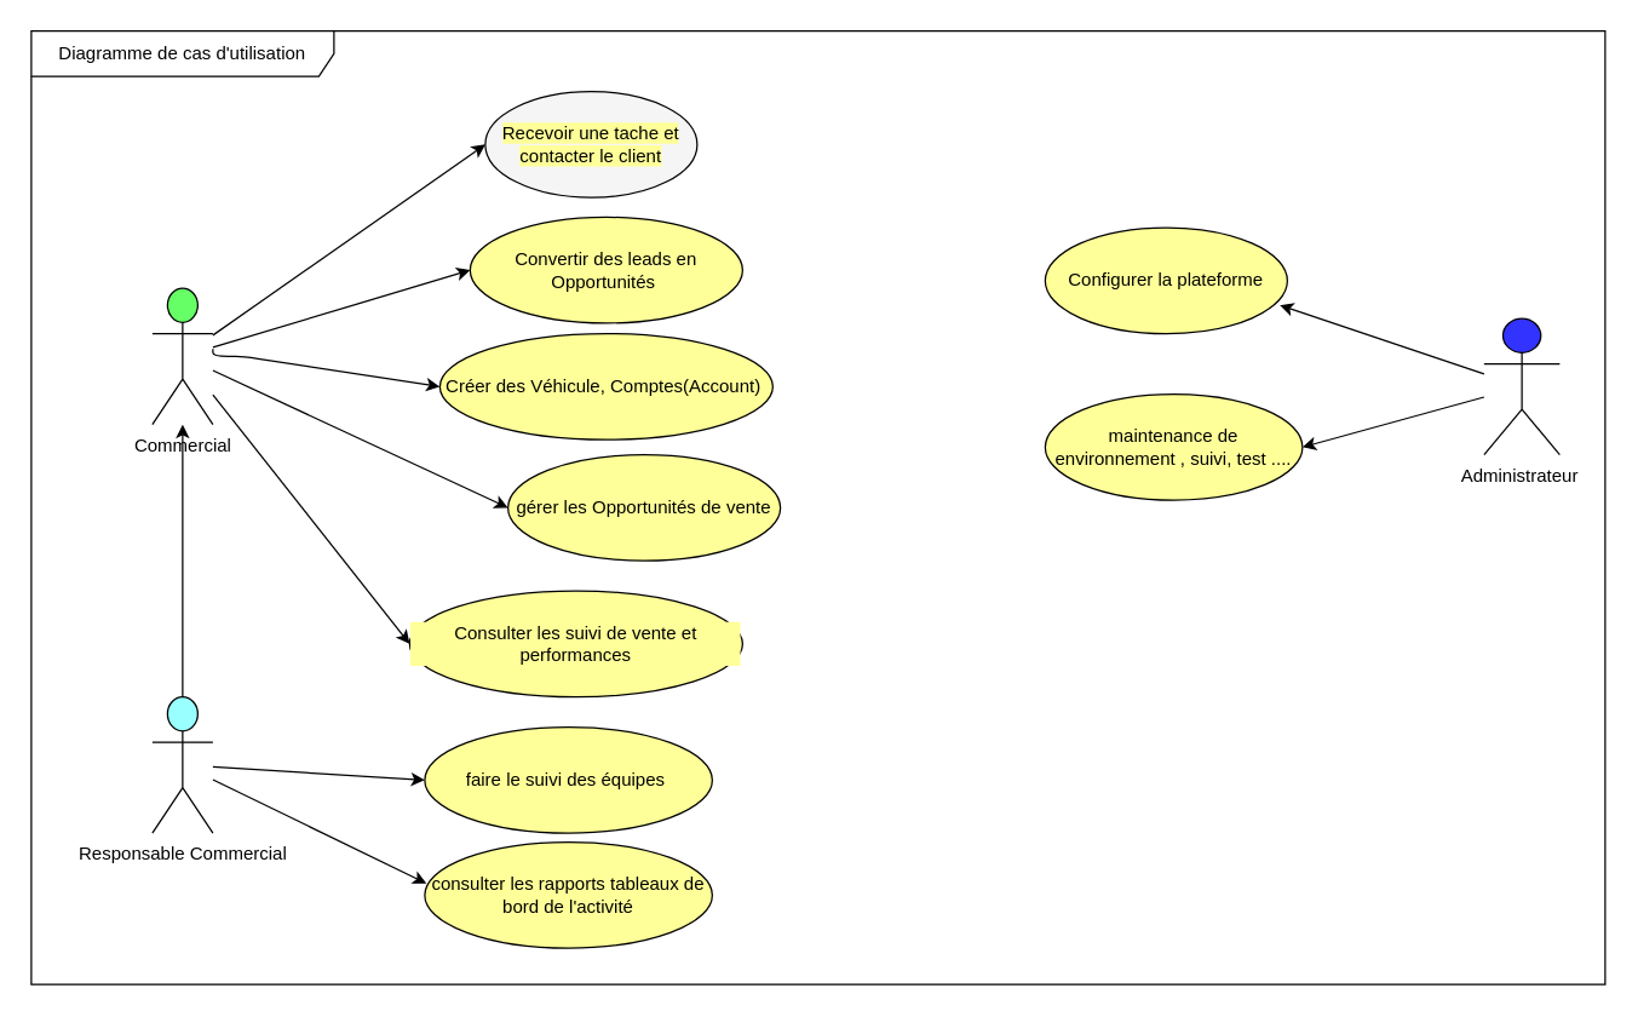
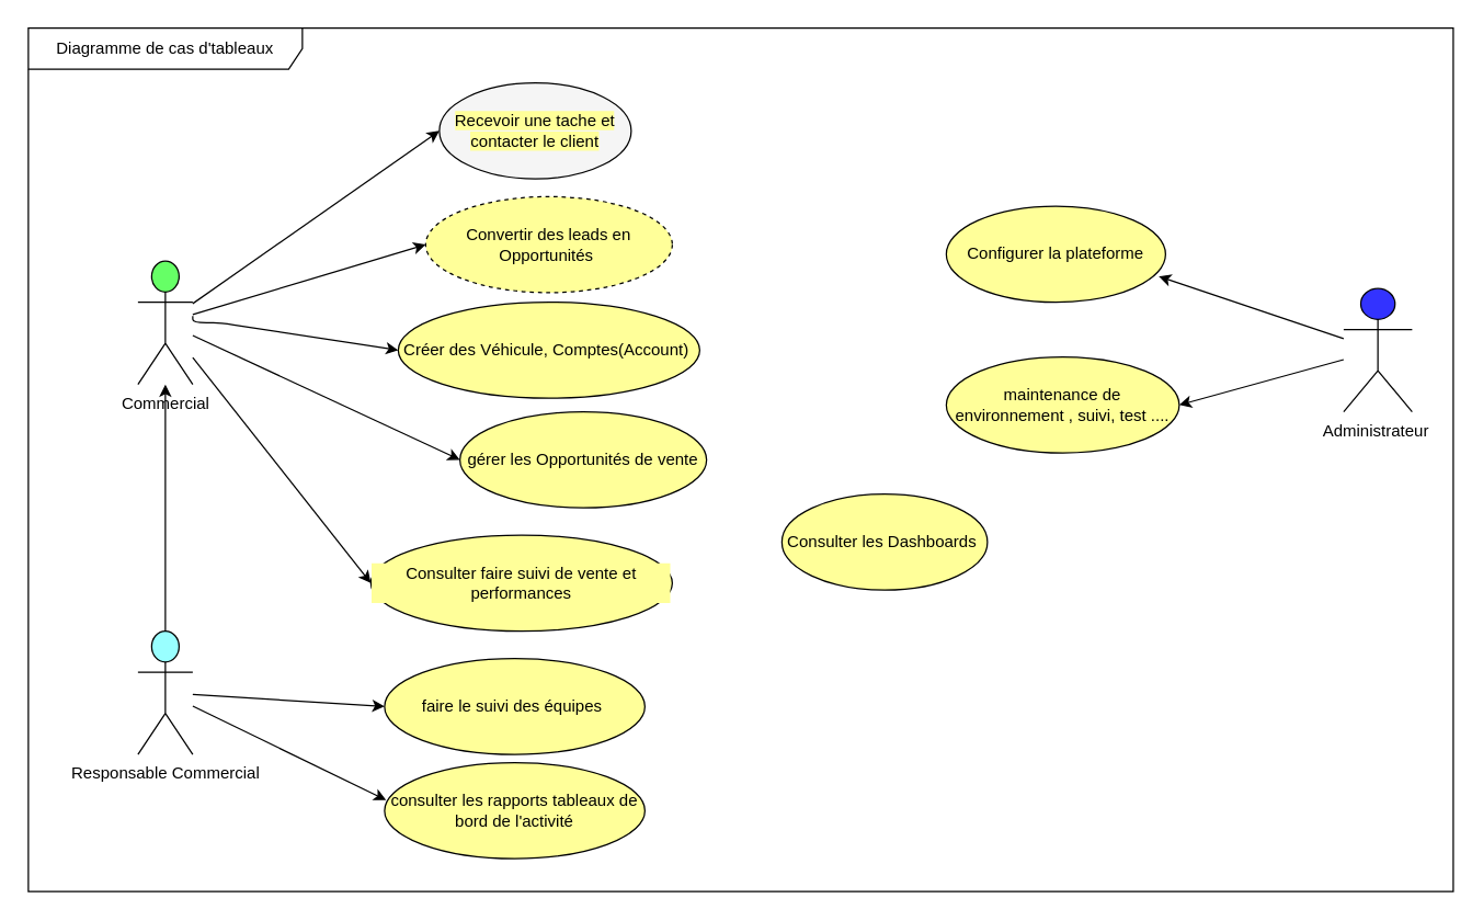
  <mxCell id="0" />
  <mxCell id="1" parent="0" />
  <mxCell id="2" value="" style="edgeStyle=orthogonalEdgeStyle;rounded=0;orthogonalLoop=1;jettySize=auto;html=1;" edge="1" parent="1" source="3" target="4"><mxGeometry relative="1" as="geometry" /></mxCell>
  <mxCell id="3" value="Responsable Commercial" style="shape=umlActor;verticalLabelPosition=bottom;verticalAlign=top;html=1;fillColor=#99FFFF;" vertex="1" parent="1"><mxGeometry x="100" y="460" width="40" height="90" as="geometry" /></mxCell>
  <mxCell id="4" value="Commercial" style="shape=umlActor;verticalLabelPosition=bottom;verticalAlign=top;html=1;fillColor=#66FF66;" vertex="1" parent="1"><mxGeometry x="100" y="190" width="40" height="90" as="geometry" /></mxCell>
  <mxCell id="5" value="Administrateur&amp;nbsp;" style="shape=umlActor;verticalLabelPosition=bottom;verticalAlign=top;html=1;outlineConnect=0;fillColor=#3333FF;" vertex="1" parent="1"><mxGeometry x="980" y="210" width="50" height="90" as="geometry" /></mxCell>
  <mxCell id="6" value="Créer des Véhicule, Comptes(Account)&amp;nbsp;" style="ellipse;whiteSpace=wrap;html=1;labelBackgroundColor=#FFFF99;fillColor=#FFFF99;" vertex="1" parent="1"><mxGeometry x="290" y="220" width="220" height="70" as="geometry" /></mxCell>
  <mxCell id="7" value="faire le suivi des équipes&amp;nbsp;" style="ellipse;whiteSpace=wrap;html=1;fillColor=#FFFF99;" vertex="1" parent="1"><mxGeometry x="280" y="480" width="190" height="70" as="geometry" /></mxCell>
  <mxCell id="8" value="maintenance de environnement , suivi, test ...." style="ellipse;whiteSpace=wrap;html=1;fillColor=#FFFF99;" vertex="1" parent="1"><mxGeometry x="690" y="260" width="170" height="70" as="geometry" /></mxCell>
  <mxCell id="9" value="Configurer la plateforme" style="ellipse;whiteSpace=wrap;html=1;labelBackgroundColor=#FFFF99;fillColor=#FFFF99;" vertex="1" parent="1"><mxGeometry x="690" y="150" width="160" height="70" as="geometry" /></mxCell>
- <mxCell id="10" value="Diagramme de cas d'utilisation" style="shape=umlFrame;whiteSpace=wrap;html=1;width=200;height=30;" vertex="1" parent="1"><mxGeometry x="20" y="20" width="1040" height="630" as="geometry" /></mxCell>
+ <mxCell id="10" value="Diagramme de cas d'tableaux" style="shape=umlFrame;whiteSpace=wrap;html=1;width=200;height=30;" vertex="1" parent="1"><mxGeometry x="20" y="20" width="1040" height="630" as="geometry" /></mxCell>
  <mxCell id="11" value="gérer&amp;nbsp;&lt;span style=&quot;background-color: rgb(255 , 255 , 153)&quot;&gt;les&amp;nbsp;&lt;/span&gt;Opportunités de vente" style="ellipse;whiteSpace=wrap;html=1;fillColor=#FFFF99;" vertex="1" parent="1"><mxGeometry x="335" y="300" width="180" height="70" as="geometry" /></mxCell>
  <mxCell id="12" value="&lt;span style=&quot;background-color: rgb(255 , 255 , 153)&quot;&gt;Recevoir une tache et contacter le client&lt;/span&gt;" style="ellipse;whiteSpace=wrap;html=1;fillColor=#f5f5f5;" vertex="1" parent="1"><mxGeometry x="320" y="60" width="140" height="70" as="geometry" /></mxCell>
- <mxCell id="13" value="Consulter les suivi de vente et performances" style="ellipse;whiteSpace=wrap;html=1;labelBackgroundColor=#FFFF99;fillColor=#FFFF99;" vertex="1" parent="1"><mxGeometry x="270" y="390" width="220" height="70" as="geometry" /></mxCell>
+ <mxCell id="13" value="Consulter faire suivi de vente et performances" style="ellipse;whiteSpace=wrap;html=1;labelBackgroundColor=#FFFF99;fillColor=#FFFF99;" vertex="1" parent="1"><mxGeometry x="270" y="390" width="220" height="70" as="geometry" /></mxCell>
+ <mxCell id="14" value="Consulter les Dashboards&amp;nbsp;" style="ellipse;whiteSpace=wrap;html=1;fillColor=#FFFF99;labelBackgroundColor=#FFFF99;" vertex="1" parent="1"><mxGeometry x="570" y="360" width="150" height="70" as="geometry" /></mxCell>
  <mxCell id="15" value="" style="endArrow=classic;html=1;entryX=0;entryY=0.5;entryDx=0;entryDy=0;" edge="1" parent="1" source="4" target="12"><mxGeometry width="50" height="50" relative="1" as="geometry"><mxPoint x="200" y="220" as="sourcePoint" /><mxPoint x="250" y="170" as="targetPoint" /></mxGeometry></mxCell>
  <mxCell id="16" value="" style="endArrow=classic;html=1;entryX=0;entryY=0.5;entryDx=0;entryDy=0;" edge="1" parent="1" target="6"><mxGeometry width="50" height="50" relative="1" as="geometry"><mxPoint x="140" y="230" as="sourcePoint" /><mxPoint x="230" y="250" as="targetPoint" /><Array as="points"><mxPoint x="140" y="235" /><mxPoint x="160" y="235" /></Array></mxGeometry></mxCell>
  <mxCell id="17" value="" style="endArrow=classic;html=1;entryX=0;entryY=0.5;entryDx=0;entryDy=0;" edge="1" parent="1" source="4" target="11"><mxGeometry width="50" height="50" relative="1" as="geometry"><mxPoint x="190" y="340" as="sourcePoint" /><mxPoint x="240" y="290" as="targetPoint" /></mxGeometry></mxCell>
  <mxCell id="18" value="" style="endArrow=classic;html=1;entryX=0;entryY=0.5;entryDx=0;entryDy=0;" edge="1" parent="1" source="4" target="13"><mxGeometry width="50" height="50" relative="1" as="geometry"><mxPoint x="210" y="460" as="sourcePoint" /><mxPoint x="260" y="410" as="targetPoint" /></mxGeometry></mxCell>
  <mxCell id="19" value="" style="endArrow=classic;html=1;entryX=0.969;entryY=0.731;entryDx=0;entryDy=0;entryPerimeter=0;" edge="1" parent="1" source="5" target="9"><mxGeometry width="50" height="50" relative="1" as="geometry"><mxPoint x="840" y="340" as="sourcePoint" /><mxPoint x="890" y="290" as="targetPoint" /></mxGeometry></mxCell>
  <mxCell id="20" value="" style="endArrow=classic;html=1;entryX=1;entryY=0.5;entryDx=0;entryDy=0;" edge="1" parent="1" source="5" target="8"><mxGeometry width="50" height="50" relative="1" as="geometry"><mxPoint x="830" y="410" as="sourcePoint" /><mxPoint x="880" y="360" as="targetPoint" /></mxGeometry></mxCell>
  <mxCell id="21" value="" style="endArrow=classic;html=1;entryX=0;entryY=0.5;entryDx=0;entryDy=0;" edge="1" parent="1" source="3" target="7"><mxGeometry width="50" height="50" relative="1" as="geometry"><mxPoint x="170" y="560" as="sourcePoint" /><mxPoint x="220" y="510" as="targetPoint" /></mxGeometry></mxCell>
  <mxCell id="22" value="consulter les rapports tableaux de bord de l'activité" style="ellipse;whiteSpace=wrap;html=1;fillColor=#FFFF99;" vertex="1" parent="1"><mxGeometry x="280" y="556" width="190" height="70" as="geometry" /></mxCell>
  <mxCell id="23" value="" style="endArrow=classic;html=1;entryX=0.006;entryY=0.389;entryDx=0;entryDy=0;entryPerimeter=0;" edge="1" parent="1" source="3" target="22"><mxGeometry width="50" height="50" relative="1" as="geometry"><mxPoint x="140" y="650" as="sourcePoint" /><mxPoint x="190" y="600" as="targetPoint" /></mxGeometry></mxCell>
- <mxCell id="24" value="Convertir des leads en Opportunités&amp;nbsp;" style="ellipse;whiteSpace=wrap;html=1;fillColor=#FFFF99;" vertex="1" parent="1"><mxGeometry x="310" y="143" width="180" height="70" as="geometry" /></mxCell>
+ <mxCell id="24" value="Convertir des leads en Opportunités&amp;nbsp;" style="ellipse;whiteSpace=wrap;html=1;fillColor=#FFFF99;dashed=1;" vertex="1" parent="1"><mxGeometry x="310" y="143" width="180" height="70" as="geometry" /></mxCell>
  <mxCell id="25" value="" style="endArrow=classic;html=1;entryX=0;entryY=0.5;entryDx=0;entryDy=0;" edge="1" parent="1" source="4" target="24"><mxGeometry width="50" height="50" relative="1" as="geometry"><mxPoint x="230" y="230" as="sourcePoint" /><mxPoint x="280" y="180" as="targetPoint" /></mxGeometry></mxCell>
